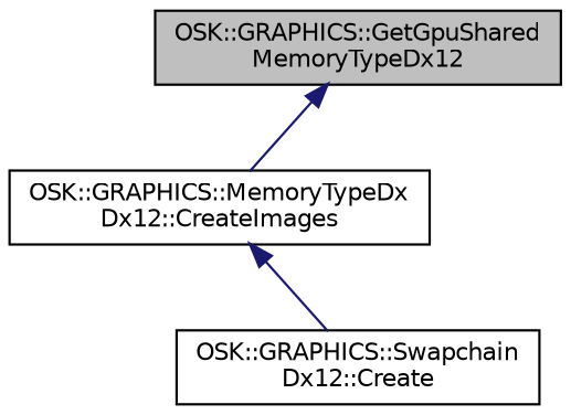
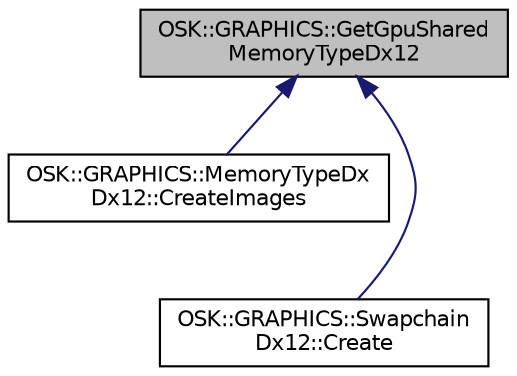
  digraph {
    rankdir=TB
    node [color=black fillcolor=white fontname=Helvetica fontsize=10 shape=record style=filled]
    edge [color=midnightblue dir=back fontname=Helvetica fontsize=10 labelfontname=Helvetica labelfontsize=10 style=solid]
    n1 [fillcolor=grey75 fontcolor=black height=0.2 label="OSK::GRAPHICS::GetGpuShared\lMemoryTypeDx12" width=0.4]
    n2 [height=0.2 label="OSK::GRAPHICS::MemoryTypeDx\lDx12::CreateImages" width=0.4]
    n3 [height=0.2 label="OSK::GRAPHICS::Swapchain\lDx12::Create" width=0.4]
    n1 -> n2
-   n2 -> n3
+   n1 -> n3
  }
